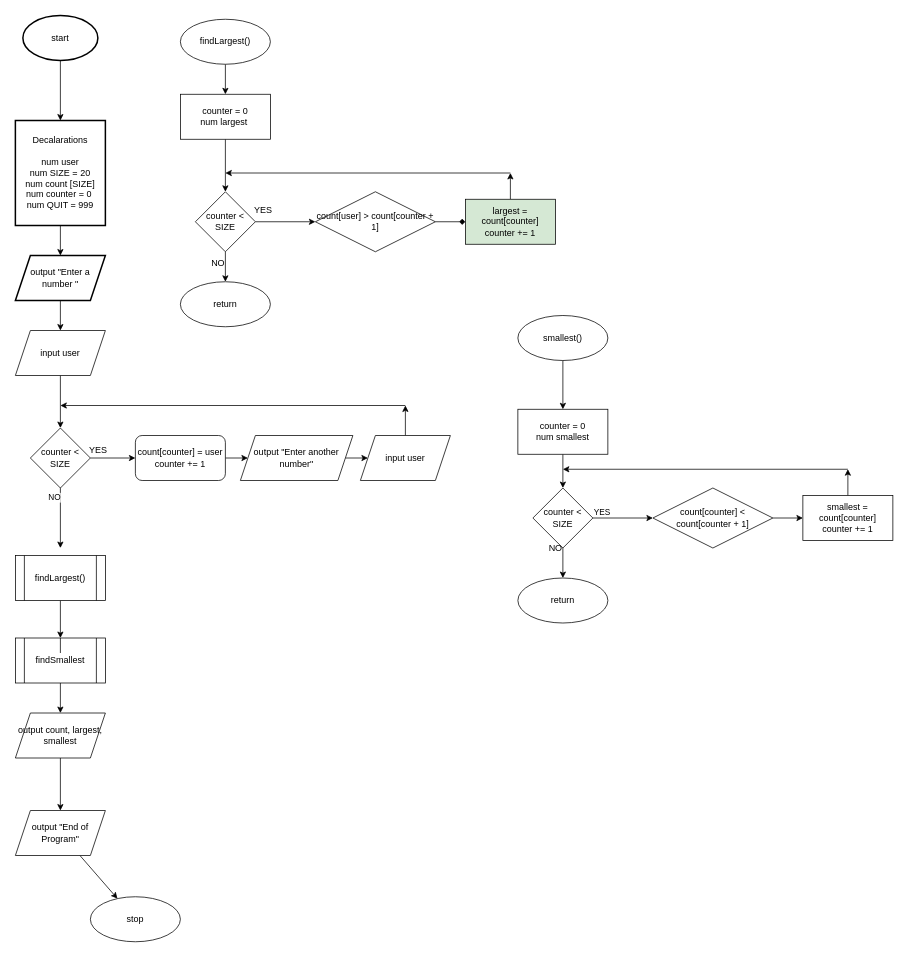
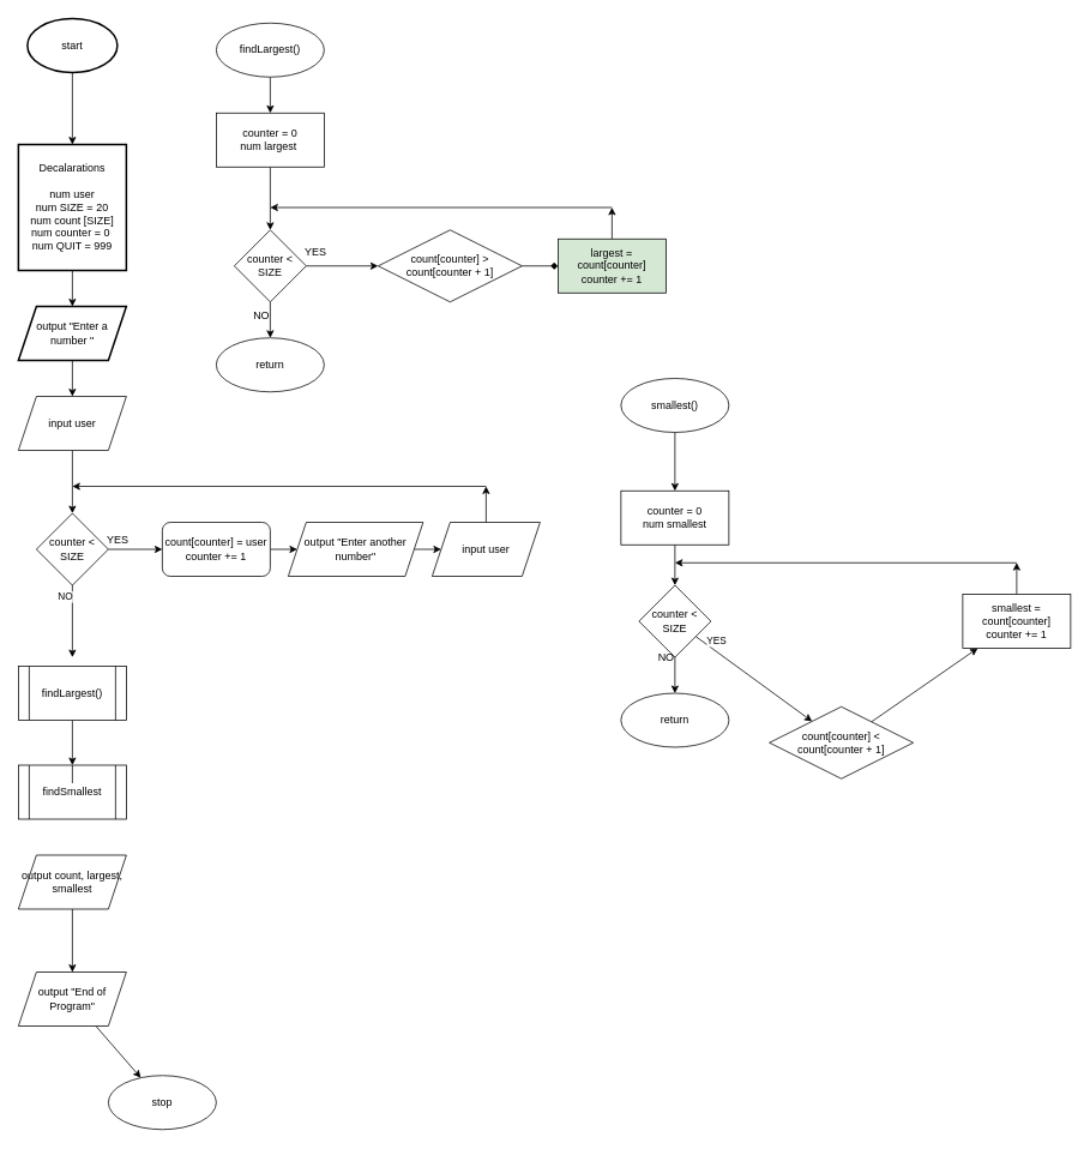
  <mxCell id="0" />
  <mxCell id="1" parent="0" />
  <mxCell id="2" value="" style="edgeStyle=none;html=1;" edge="1" parent="1" source="3" target="5"><mxGeometry relative="1" as="geometry" /></mxCell>
  <mxCell id="3" value="start" style="strokeWidth=2;html=1;shape=mxgraph.flowchart.start_1;whiteSpace=wrap;" vertex="1" parent="1"><mxGeometry x="30" width="100" height="60" as="geometry" y="20" /></mxCell>
  <mxCell id="4" value="" style="edgeStyle=none;html=1;" edge="1" parent="1" source="5" target="7"><mxGeometry relative="1" as="geometry" /></mxCell>
  <mxCell id="5" value="Decalarations&lt;br&gt;&lt;br&gt;num user&lt;br&gt;num SIZE = 20&lt;br&gt;num count [SIZE]&lt;br&gt;num counter = 0&amp;nbsp;&lt;br&gt;num QUIT = 999" style="whiteSpace=wrap;html=1;strokeWidth=2;" vertex="1" parent="1"><mxGeometry x="20" y="160" width="120" height="140" as="geometry" /></mxCell>
  <mxCell id="6" value="" style="edgeStyle=none;html=1;" edge="1" parent="1" source="7"><mxGeometry relative="1" as="geometry"><mxPoint x="80" y="440" as="targetPoint" /></mxGeometry></mxCell>
  <mxCell id="7" value="output &quot;Enter a number &quot;" style="shape=parallelogram;perimeter=parallelogramPerimeter;whiteSpace=wrap;html=1;fixedSize=1;strokeWidth=2;" vertex="1" parent="1"><mxGeometry x="20" y="340" width="120" height="60" as="geometry" /></mxCell>
  <mxCell id="8" value="" style="edgeStyle=none;html=1;" edge="1" parent="1" source="9" target="13"><mxGeometry relative="1" as="geometry" /></mxCell>
  <mxCell id="9" value="input user" style="shape=parallelogram;perimeter=parallelogramPerimeter;whiteSpace=wrap;html=1;fixedSize=1;" vertex="1" parent="1"><mxGeometry x="20" y="440" width="120" height="60" as="geometry" /></mxCell>
  <mxCell id="10" value="" style="edgeStyle=none;html=1;" edge="1" parent="1" source="13" target="15"><mxGeometry relative="1" as="geometry" /></mxCell>
  <mxCell id="11" value="" style="edgeStyle=none;html=1;" edge="1" parent="1" source="13"><mxGeometry relative="1" as="geometry"><mxPoint x="80" y="730" as="targetPoint" /></mxGeometry></mxCell>
  <mxCell id="12" value="NO" style="edgeLabel;html=1;align=center;verticalAlign=middle;resizable=0;points=[];" vertex="1" connectable="0" parent="11"><mxGeometry x="-0.708" y="-9" relative="1" as="geometry"><mxPoint as="offset" /></mxGeometry></mxCell>
  <mxCell id="13" value="counter &amp;lt; SIZE" style="rhombus;whiteSpace=wrap;html=1;" vertex="1" parent="1"><mxGeometry x="40" y="570" width="80" height="80" as="geometry" /></mxCell>
  <mxCell id="14" value="" style="edgeStyle=none;html=1;" edge="1" parent="1" source="15" target="18"><mxGeometry relative="1" as="geometry" /></mxCell>
  <mxCell id="15" value="count[counter] = user&lt;br&gt;counter += 1" style="whiteSpace=wrap;html=1;rounded=1;" vertex="1" parent="1"><mxGeometry x="180" y="580" width="120" height="60" as="geometry" /></mxCell>
  <mxCell id="16" value="" style="endArrow=classic;html=1;" edge="1" parent="1"><mxGeometry width="50" height="50" relative="1" as="geometry"><mxPoint x="540" y="540" as="sourcePoint" /><mxPoint x="80" y="540" as="targetPoint" /></mxGeometry></mxCell>
  <mxCell id="17" value="" style="edgeStyle=none;html=1;" edge="1" parent="1" source="18" target="20"><mxGeometry relative="1" as="geometry" /></mxCell>
  <mxCell id="18" value="output &quot;Enter another number&quot;" style="shape=parallelogram;perimeter=parallelogramPerimeter;whiteSpace=wrap;html=1;fixedSize=1;" vertex="1" parent="1"><mxGeometry x="320" y="580" width="150" height="60" as="geometry" /></mxCell>
  <mxCell id="19" style="edgeStyle=none;html=1;exitX=0.5;exitY=0;exitDx=0;exitDy=0;" edge="1" parent="1" source="20"><mxGeometry relative="1" as="geometry"><mxPoint x="540" y="540" as="targetPoint" /></mxGeometry></mxCell>
  <mxCell id="20" value="input user" style="shape=parallelogram;perimeter=parallelogramPerimeter;whiteSpace=wrap;html=1;fixedSize=1;" vertex="1" parent="1"><mxGeometry x="480" y="580" width="120" height="60" as="geometry" /></mxCell>
  <mxCell id="21" value="YES" style="text;html=1;align=center;verticalAlign=middle;resizable=0;points=[];autosize=1;strokeColor=none;fillColor=none;" vertex="1" parent="1"><mxGeometry x="110" y="590" width="40" height="20" as="geometry" /></mxCell>
  <mxCell id="22" value="" style="edgeStyle=none;html=1;" edge="1" parent="1" source="23" target="24"><mxGeometry relative="1" as="geometry" /></mxCell>
  <mxCell id="23" value="output &quot;End of Program&quot;" style="shape=parallelogram;perimeter=parallelogramPerimeter;whiteSpace=wrap;html=1;fixedSize=1;" vertex="1" parent="1"><mxGeometry x="20" y="1080" width="120" height="60" as="geometry" /></mxCell>
  <mxCell id="24" value="stop" style="ellipse;whiteSpace=wrap;html=1;" vertex="1" parent="1"><mxGeometry x="120" y="1195" width="120" height="60" as="geometry" /></mxCell>
  <mxCell id="25" value="" style="edgeStyle=none;html=1;" edge="1" parent="1" source="26" target="28"><mxGeometry relative="1" as="geometry" /></mxCell>
  <mxCell id="26" value="findLargest()" style="ellipse;whiteSpace=wrap;html=1;" vertex="1" parent="1"><mxGeometry x="240" y="25" width="120" height="60" as="geometry" /></mxCell>
  <mxCell id="27" value="" style="edgeStyle=none;html=1;" edge="1" parent="1" source="28" target="31"><mxGeometry relative="1" as="geometry" /></mxCell>
  <mxCell id="28" value="counter = 0&lt;br&gt;num largest&amp;nbsp;" style="whiteSpace=wrap;html=1;" vertex="1" parent="1"><mxGeometry x="240" y="125" width="120" height="60" as="geometry" /></mxCell>
  <mxCell id="29" value="" style="edgeStyle=none;html=1;" edge="1" parent="1" source="31" target="32"><mxGeometry relative="1" as="geometry" /></mxCell>
  <mxCell id="30" value="" style="edgeStyle=none;html=1;" edge="1" parent="1" source="31" target="36"><mxGeometry relative="1" as="geometry" /></mxCell>
  <mxCell id="31" value="counter &amp;lt; SIZE" style="rhombus;whiteSpace=wrap;html=1;" vertex="1" parent="1"><mxGeometry x="260" y="255" width="80" height="80" as="geometry" /></mxCell>
  <mxCell id="32" value="return" style="ellipse;whiteSpace=wrap;html=1;" vertex="1" parent="1"><mxGeometry x="240" y="375" width="120" height="60" as="geometry" /></mxCell>
  <mxCell id="33" value="" style="edgeStyle=none;html=1;" edge="1" parent="1" source="34" target="55"><mxGeometry relative="1" as="geometry" /></mxCell>
  <mxCell id="34" value="findLargest()" style="shape=process;whiteSpace=wrap;html=1;backgroundOutline=1;" vertex="1" parent="1"><mxGeometry x="20" y="740" width="120" height="60" as="geometry" /></mxCell>
  <mxCell id="35" value="" style="edgeStyle=none;html=1;endArrow=diamond;" edge="1" parent="1" source="36" target="38"><mxGeometry relative="1" as="geometry" /></mxCell>
- <mxCell id="36" value="count[user] &amp;gt; count[counter + 1]" style="rhombus;whiteSpace=wrap;html=1;" vertex="1" parent="1"><mxGeometry x="420" y="255" width="160" height="80" as="geometry" /></mxCell>
+ <mxCell id="36" value="count[counter] &amp;gt; count[counter + 1]" style="rhombus;whiteSpace=wrap;html=1;" vertex="1" parent="1"><mxGeometry x="420" y="255" width="160" height="80" as="geometry" /></mxCell>
  <mxCell id="37" style="edgeStyle=none;html=1;exitX=0.5;exitY=0;exitDx=0;exitDy=0;" edge="1" parent="1" source="38"><mxGeometry relative="1" as="geometry"><mxPoint x="680" y="230" as="targetPoint" /></mxGeometry></mxCell>
  <mxCell id="38" value="largest = count[counter]&lt;br&gt;counter += 1" style="whiteSpace=wrap;html=1;fillColor=#d5e8d4;" vertex="1" parent="1"><mxGeometry x="620" y="265" width="120" height="60" as="geometry" /></mxCell>
  <mxCell id="39" value="" style="endArrow=classic;html=1;" edge="1" parent="1"><mxGeometry width="50" height="50" relative="1" as="geometry"><mxPoint x="680" y="230" as="sourcePoint" /><mxPoint x="300" y="230" as="targetPoint" /></mxGeometry></mxCell>
  <mxCell id="40" value="" style="edgeStyle=none;html=1;" edge="1" parent="1" source="41" target="43"><mxGeometry relative="1" as="geometry" /></mxCell>
  <mxCell id="41" value="smallest()" style="ellipse;whiteSpace=wrap;html=1;" vertex="1" parent="1"><mxGeometry x="690" y="420" width="120" height="60" as="geometry" /></mxCell>
  <mxCell id="42" value="" style="edgeStyle=none;html=1;" edge="1" parent="1" source="43" target="47"><mxGeometry relative="1" as="geometry" /></mxCell>
  <mxCell id="43" value="counter = 0&lt;br&gt;num smallest" style="whiteSpace=wrap;html=1;" vertex="1" parent="1"><mxGeometry x="690" y="545" width="120" height="60" as="geometry" /></mxCell>
  <mxCell id="44" value="" style="edgeStyle=none;html=1;" edge="1" parent="1" source="47" target="48"><mxGeometry relative="1" as="geometry" /></mxCell>
  <mxCell id="45" value="" style="edgeStyle=none;html=1;" edge="1" parent="1" source="47" target="50"><mxGeometry relative="1" as="geometry" /></mxCell>
  <mxCell id="46" value="YES" style="edgeLabel;html=1;align=center;verticalAlign=middle;resizable=0;points=[];" vertex="1" connectable="0" parent="45"><mxGeometry x="-0.733" y="9" relative="1" as="geometry"><mxPoint as="offset" /></mxGeometry></mxCell>
  <mxCell id="47" value="counter &amp;lt; SIZE" style="rhombus;whiteSpace=wrap;html=1;" vertex="1" parent="1"><mxGeometry x="710" y="650" width="80" height="80" as="geometry" /></mxCell>
  <mxCell id="48" value="return" style="ellipse;whiteSpace=wrap;html=1;" vertex="1" parent="1"><mxGeometry x="690" y="770" width="120" height="60" as="geometry" /></mxCell>
  <mxCell id="49" value="" style="edgeStyle=none;html=1;" edge="1" parent="1" source="50" target="52"><mxGeometry relative="1" as="geometry" /></mxCell>
- <mxCell id="50" value="count[counter] &amp;lt; count[counter + 1]" style="rhombus;whiteSpace=wrap;html=1;" vertex="1" parent="1"><mxGeometry x="870" y="650" width="160" height="80" as="geometry" /></mxCell>
+ <mxCell id="50" value="count[counter] &amp;lt; count[counter + 1]" style="rhombus;whiteSpace=wrap;html=1;" vertex="1" parent="1"><mxGeometry x="855" y="785" width="160" height="80" as="geometry" /></mxCell>
  <mxCell id="51" style="edgeStyle=none;html=1;exitX=0.5;exitY=0;exitDx=0;exitDy=0;" edge="1" parent="1" source="52"><mxGeometry relative="1" as="geometry"><mxPoint x="1130" y="625" as="targetPoint" /></mxGeometry></mxCell>
  <mxCell id="52" value="smallest = count[counter]&lt;br&gt;counter += 1" style="whiteSpace=wrap;html=1;" vertex="1" parent="1"><mxGeometry x="1070" y="660" width="120" height="60" as="geometry" /></mxCell>
  <mxCell id="53" value="" style="endArrow=classic;html=1;" edge="1" parent="1"><mxGeometry width="50" height="50" relative="1" as="geometry"><mxPoint x="1130" y="625" as="sourcePoint" /><mxPoint x="750" y="625" as="targetPoint" /></mxGeometry></mxCell>
- <mxCell id="54" value="" style="edgeStyle=none;html=1;" edge="1" parent="1" source="55" target="58"><mxGeometry relative="1" as="geometry" /></mxCell>
  <mxCell id="55" value="findSmallest" style="shape=process;whiteSpace=wrap;html=1;backgroundOutline=1;" vertex="1" parent="1"><mxGeometry x="20" y="850" width="120" height="60" as="geometry" /></mxCell>
  <mxCell id="56" value="" style="edgeStyle=none;html=1;endArrow=none;" edge="1" parent="1" target="55"><mxGeometry relative="1" as="geometry"><mxPoint x="80" y="870" as="sourcePoint" /><mxPoint x="80" y="1080" as="targetPoint" /></mxGeometry></mxCell>
  <mxCell id="57" value="" style="edgeStyle=none;html=1;" edge="1" parent="1" source="58" target="23"><mxGeometry relative="1" as="geometry" /></mxCell>
  <mxCell id="58" value="output count, largest, smallest" style="shape=parallelogram;perimeter=parallelogramPerimeter;whiteSpace=wrap;html=1;fixedSize=1;" vertex="1" parent="1"><mxGeometry x="20" y="950" width="120" height="60" as="geometry" /></mxCell>
  <mxCell id="59" value="YES" style="text;html=1;align=center;verticalAlign=middle;resizable=0;points=[];autosize=1;strokeColor=none;fillColor=none;" vertex="1" parent="1"><mxGeometry x="330" y="270" width="40" height="20" as="geometry" /></mxCell>
  <mxCell id="60" value="NO" style="text;html=1;align=center;verticalAlign=middle;resizable=0;points=[];autosize=1;strokeColor=none;fillColor=none;" vertex="1" parent="1"><mxGeometry x="275" y="340" width="30" height="20" as="geometry" /></mxCell>
  <mxCell id="61" value="NO" style="text;html=1;align=center;verticalAlign=middle;resizable=0;points=[];autosize=1;strokeColor=none;fillColor=none;" vertex="1" parent="1"><mxGeometry x="725" y="720" width="30" height="20" as="geometry" /></mxCell>
